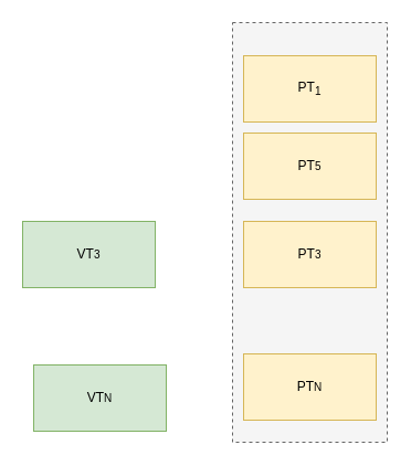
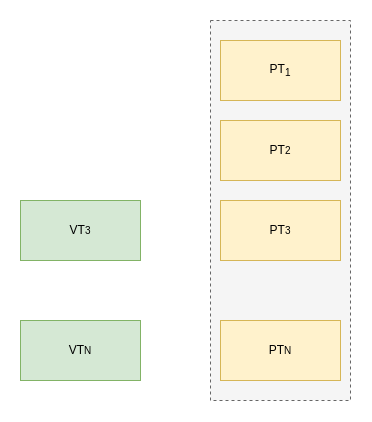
  <mxCell id="0" />
  <mxCell id="1" parent="0" />
  <mxCell id="2" value="VT&lt;span style=&quot;font-size: 10px;&quot;&gt;3&lt;/span&gt;" style="rounded=0;whiteSpace=wrap;html=1;fillColor=#d5e8d4;strokeColor=#82b366;" vertex="1" parent="1"><mxGeometry x="20" y="200" width="120" height="60" as="geometry" /></mxCell>
- <mxCell id="3" value="VT&lt;span style=&quot;font-size: 10px;&quot;&gt;N&lt;/span&gt;" style="rounded=0;whiteSpace=wrap;html=1;fillColor=#d5e8d4;strokeColor=#82b366;" vertex="1" parent="1"><mxGeometry x="30" y="330" width="120" height="60" as="geometry" /></mxCell>
+ <mxCell id="3" value="VT&lt;span style=&quot;font-size: 10px;&quot;&gt;N&lt;/span&gt;" style="rounded=0;whiteSpace=wrap;html=1;fillColor=#d5e8d4;strokeColor=#82b366;" vertex="1" parent="1"><mxGeometry x="20" y="320" width="120" height="60" as="geometry" /></mxCell>
  <mxCell id="4" value="" style="rounded=0;whiteSpace=wrap;html=1;dashed=1;fillColor=#f5f5f5;fontColor=#333333;strokeColor=#666666;" vertex="1" parent="1"><mxGeometry x="210" y="20" width="140" height="380" as="geometry" /></mxCell>
- <mxCell id="5" value="PT&lt;sub&gt;1&lt;/sub&gt;" style="rounded=0;whiteSpace=wrap;html=1;fillColor=#fff2cc;strokeColor=#d6b656;" vertex="1" parent="1"><mxGeometry x="220" y="50" width="120" height="60" as="geometry" /></mxCell>
- <mxCell id="6" value="PT&lt;span style=&quot;font-size: 10px;&quot;&gt;5&lt;/span&gt;" style="rounded=0;whiteSpace=wrap;html=1;fillColor=#fff2cc;strokeColor=#d6b656;" vertex="1" parent="1"><mxGeometry x="220" y="120" width="120" height="60" as="geometry" /></mxCell>
+ <mxCell id="5" value="PT&lt;sub&gt;1&lt;/sub&gt;" style="rounded=0;whiteSpace=wrap;html=1;fillColor=#fff2cc;strokeColor=#d6b656;" vertex="1" parent="1"><mxGeometry x="220" y="40" width="120" height="60" as="geometry" /></mxCell>
+ <mxCell id="6" value="PT&lt;span style=&quot;font-size: 10px;&quot;&gt;2&lt;/span&gt;" style="rounded=0;whiteSpace=wrap;html=1;fillColor=#fff2cc;strokeColor=#d6b656;" vertex="1" parent="1"><mxGeometry x="220" y="120" width="120" height="60" as="geometry" /></mxCell>
  <mxCell id="7" value="PT&lt;span style=&quot;font-size: 10px;&quot;&gt;3&lt;/span&gt;" style="rounded=0;whiteSpace=wrap;html=1;fillColor=#fff2cc;strokeColor=#d6b656;" vertex="1" parent="1"><mxGeometry x="220" y="200" width="120" height="60" as="geometry" /></mxCell>
  <mxCell id="8" value="PT&lt;span style=&quot;font-size: 10px;&quot;&gt;N&lt;/span&gt;" style="rounded=0;whiteSpace=wrap;html=1;fillColor=#fff2cc;strokeColor=#d6b656;" vertex="1" parent="1"><mxGeometry x="220" y="320" width="120" height="60" as="geometry" /></mxCell>
